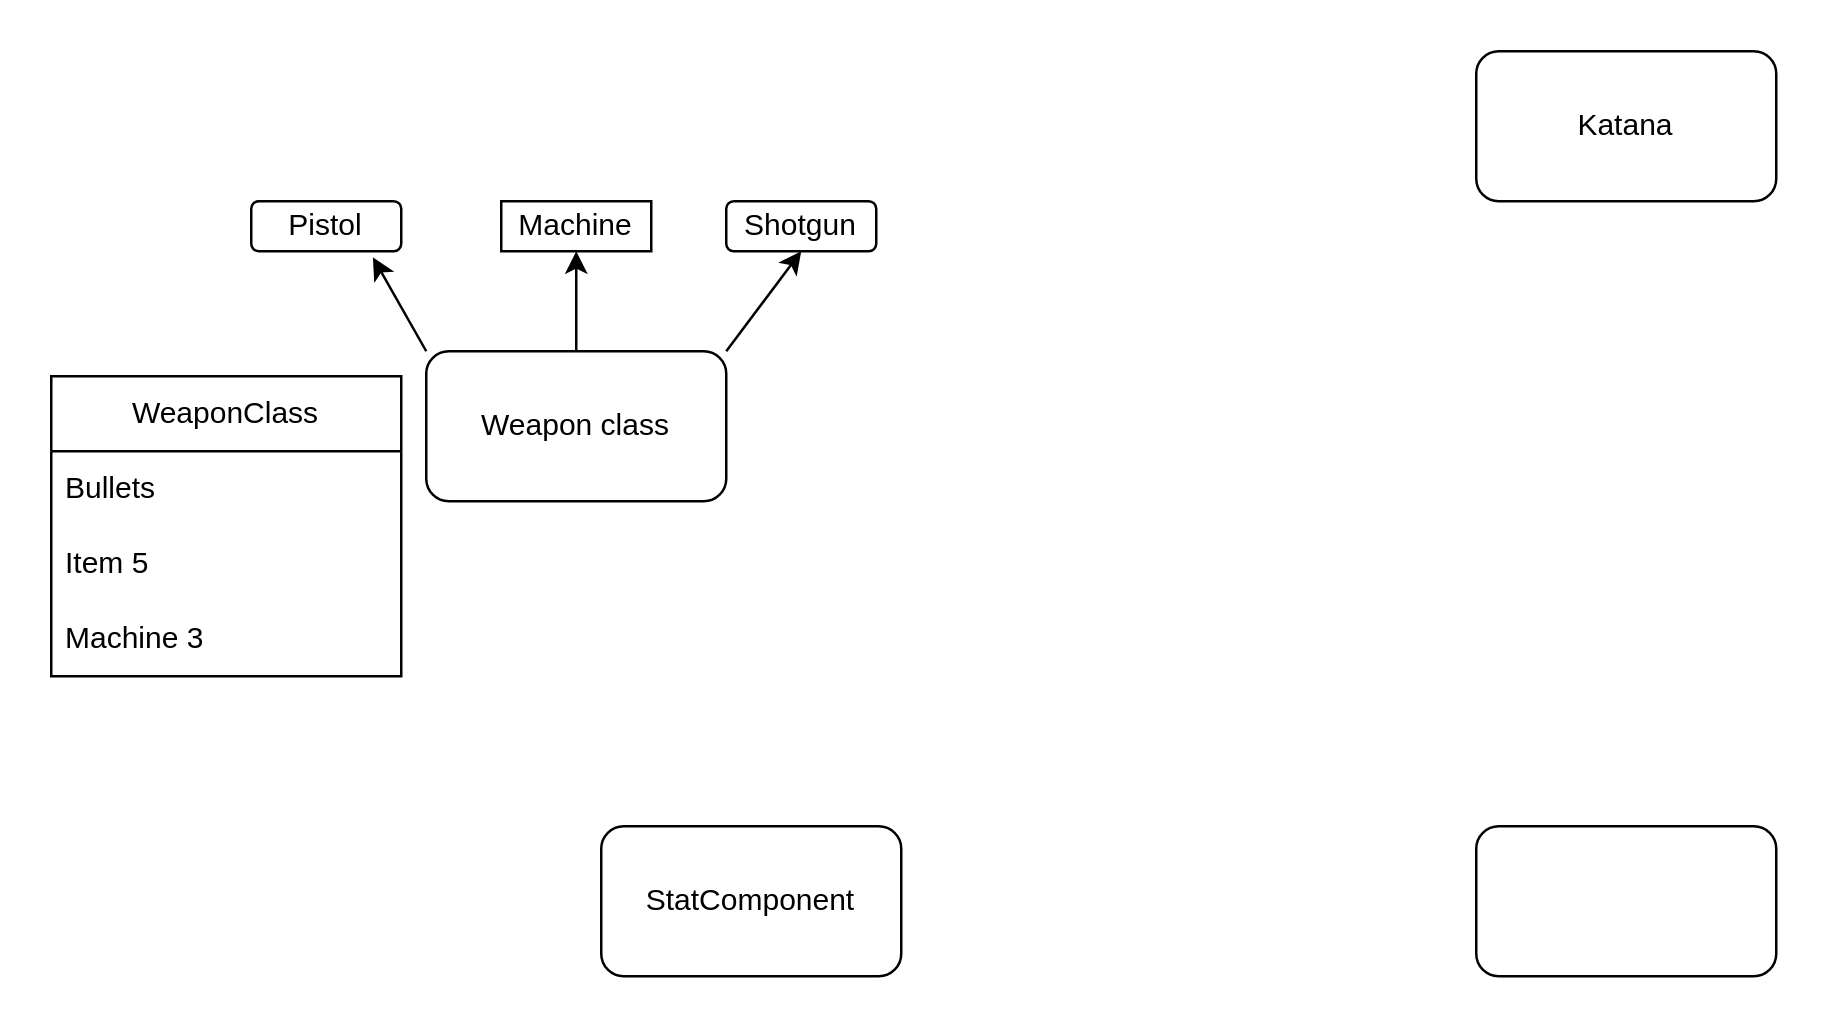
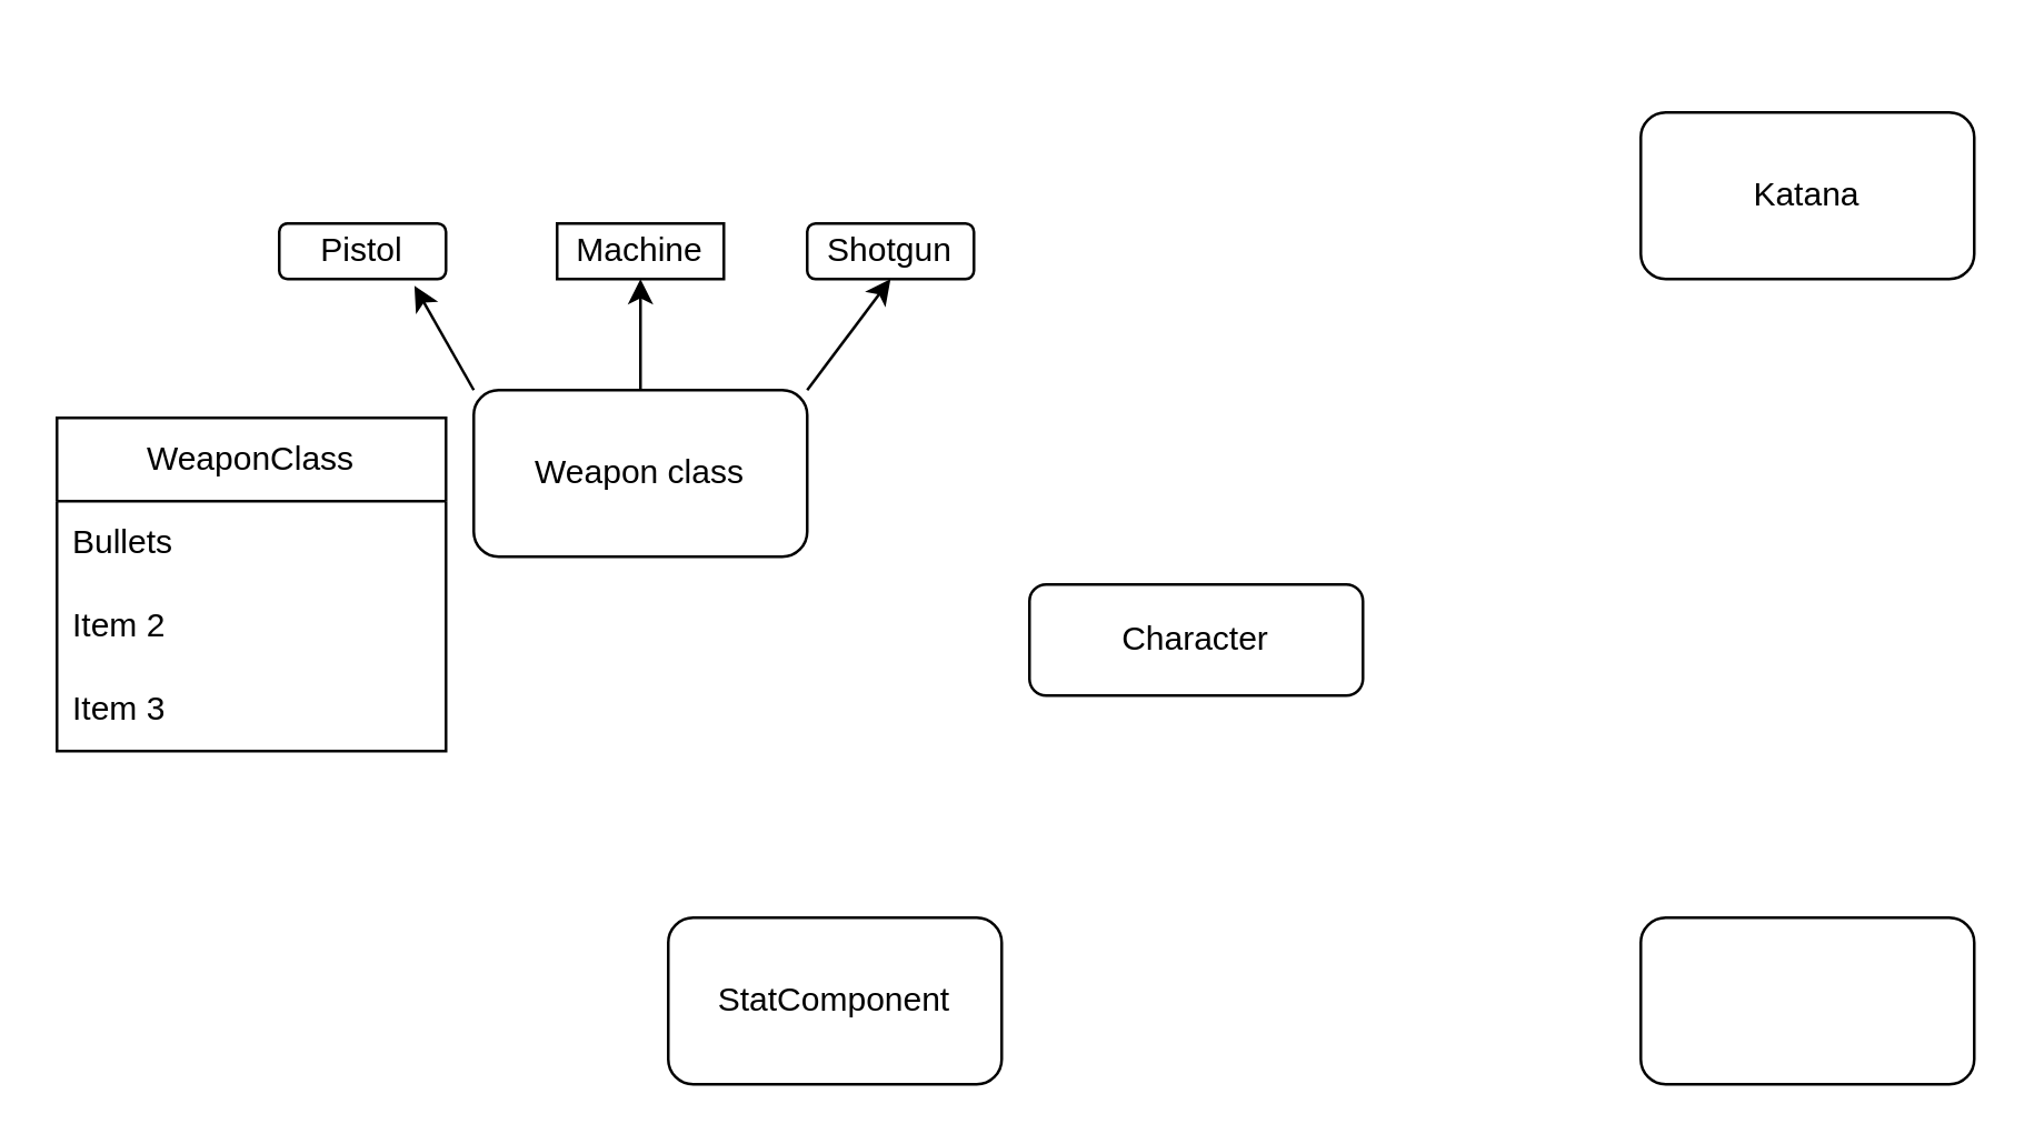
  <mxCell id="0" />
  <mxCell id="1" parent="0" />
+ <mxCell id="2" value="Character" style="rounded=1;whiteSpace=wrap;html=1;fontSize=12;glass=0;strokeWidth=1;shadow=0;" parent="1" vertex="1"><mxGeometry x="370" y="210" width="120" height="40" as="geometry" /></mxCell>
  <mxCell id="3" value="Weapon class" style="rounded=1;whiteSpace=wrap;html=1;" vertex="1" parent="1"><mxGeometry x="170" y="140" width="120" height="60" as="geometry" /></mxCell>
- <mxCell id="4" value="Katana" style="rounded=1;whiteSpace=wrap;html=1;" vertex="1" parent="1"><mxGeometry x="590" y="20" width="120" height="60" as="geometry" /></mxCell>
+ <mxCell id="4" value="Katana" style="rounded=1;whiteSpace=wrap;html=1;" vertex="1" parent="1"><mxGeometry x="590" y="40" width="120" height="60" as="geometry" /></mxCell>
  <mxCell id="5" value="StatComponent" style="rounded=1;whiteSpace=wrap;html=1;" vertex="1" parent="1"><mxGeometry x="240" y="330" width="120" height="60" as="geometry" /></mxCell>
  <mxCell id="6" value="" style="rounded=1;whiteSpace=wrap;html=1;" vertex="1" parent="1"><mxGeometry x="590" y="330" width="120" height="60" as="geometry" /></mxCell>
  <mxCell id="7" value="Pistol" style="rounded=1;whiteSpace=wrap;html=1;" vertex="1" parent="1"><mxGeometry x="100" y="80" width="60" height="20" as="geometry" /></mxCell>
  <mxCell id="8" value="Machine" style="whiteSpace=wrap;html=1;rounded=0;" vertex="1" parent="1"><mxGeometry x="200" y="80" width="60" height="20" as="geometry" /></mxCell>
  <mxCell id="9" value="Shotgun" style="rounded=1;whiteSpace=wrap;html=1;" vertex="1" parent="1"><mxGeometry x="290" y="80" width="60" height="20" as="geometry" /></mxCell>
  <mxCell id="10" value="" style="endArrow=classic;html=1;rounded=0;entryX=0.811;entryY=1.121;entryDx=0;entryDy=0;entryPerimeter=0;exitX=0;exitY=0;exitDx=0;exitDy=0;" edge="1" parent="1" source="3" target="7"><mxGeometry width="50" height="50" relative="1" as="geometry"><mxPoint x="120" y="160" as="sourcePoint" /><mxPoint x="170" y="110" as="targetPoint" /></mxGeometry></mxCell>
  <mxCell id="11" value="" style="endArrow=classic;html=1;rounded=0;entryX=0.5;entryY=1;entryDx=0;entryDy=0;exitX=0.5;exitY=0;exitDx=0;exitDy=0;" edge="1" parent="1" source="3" target="8"><mxGeometry width="50" height="50" relative="1" as="geometry"><mxPoint x="190" y="140" as="sourcePoint" /><mxPoint x="159" y="112" as="targetPoint" /></mxGeometry></mxCell>
  <mxCell id="12" value="" style="endArrow=classic;html=1;rounded=0;entryX=0.5;entryY=1;entryDx=0;entryDy=0;exitX=1;exitY=0;exitDx=0;exitDy=0;" edge="1" parent="1" source="3" target="9"><mxGeometry width="50" height="50" relative="1" as="geometry"><mxPoint x="237" y="140" as="sourcePoint" /><mxPoint x="240" y="110" as="targetPoint" /></mxGeometry></mxCell>
  <mxCell id="13" value="WeaponClass" style="swimlane;fontStyle=0;childLayout=stackLayout;horizontal=1;startSize=30;horizontalStack=0;resizeParent=1;resizeParentMax=0;resizeLast=0;collapsible=1;marginBottom=0;whiteSpace=wrap;html=1;" vertex="1" parent="1"><mxGeometry x="20" y="150" width="140" height="120" as="geometry" /></mxCell>
  <mxCell id="14" value="Bullets" style="text;strokeColor=none;fillColor=none;align=left;verticalAlign=middle;spacingLeft=4;spacingRight=4;overflow=hidden;points=[[0,0.5],[1,0.5]];portConstraint=eastwest;rotatable=0;whiteSpace=wrap;html=1;" vertex="1" parent="13"><mxGeometry y="30" width="140" height="30" as="geometry" /></mxCell>
- <mxCell id="15" value="Item 5" style="text;strokeColor=none;fillColor=none;align=left;verticalAlign=middle;spacingLeft=4;spacingRight=4;overflow=hidden;points=[[0,0.5],[1,0.5]];portConstraint=eastwest;rotatable=0;whiteSpace=wrap;html=1;" vertex="1" parent="13"><mxGeometry y="60" width="140" height="30" as="geometry" /></mxCell>
- <mxCell id="16" value="Machine 3" style="text;strokeColor=none;fillColor=none;align=left;verticalAlign=middle;spacingLeft=4;spacingRight=4;overflow=hidden;points=[[0,0.5],[1,0.5]];portConstraint=eastwest;rotatable=0;whiteSpace=wrap;html=1;" vertex="1" parent="13"><mxGeometry y="90" width="140" height="30" as="geometry" /></mxCell>
+ <mxCell id="15" value="Item 2" style="text;strokeColor=none;fillColor=none;align=left;verticalAlign=middle;spacingLeft=4;spacingRight=4;overflow=hidden;points=[[0,0.5],[1,0.5]];portConstraint=eastwest;rotatable=0;whiteSpace=wrap;html=1;" vertex="1" parent="13"><mxGeometry y="60" width="140" height="30" as="geometry" /></mxCell>
+ <mxCell id="16" value="Item 3" style="text;strokeColor=none;fillColor=none;align=left;verticalAlign=middle;spacingLeft=4;spacingRight=4;overflow=hidden;points=[[0,0.5],[1,0.5]];portConstraint=eastwest;rotatable=0;whiteSpace=wrap;html=1;" vertex="1" parent="13"><mxGeometry y="90" width="140" height="30" as="geometry" /></mxCell>
